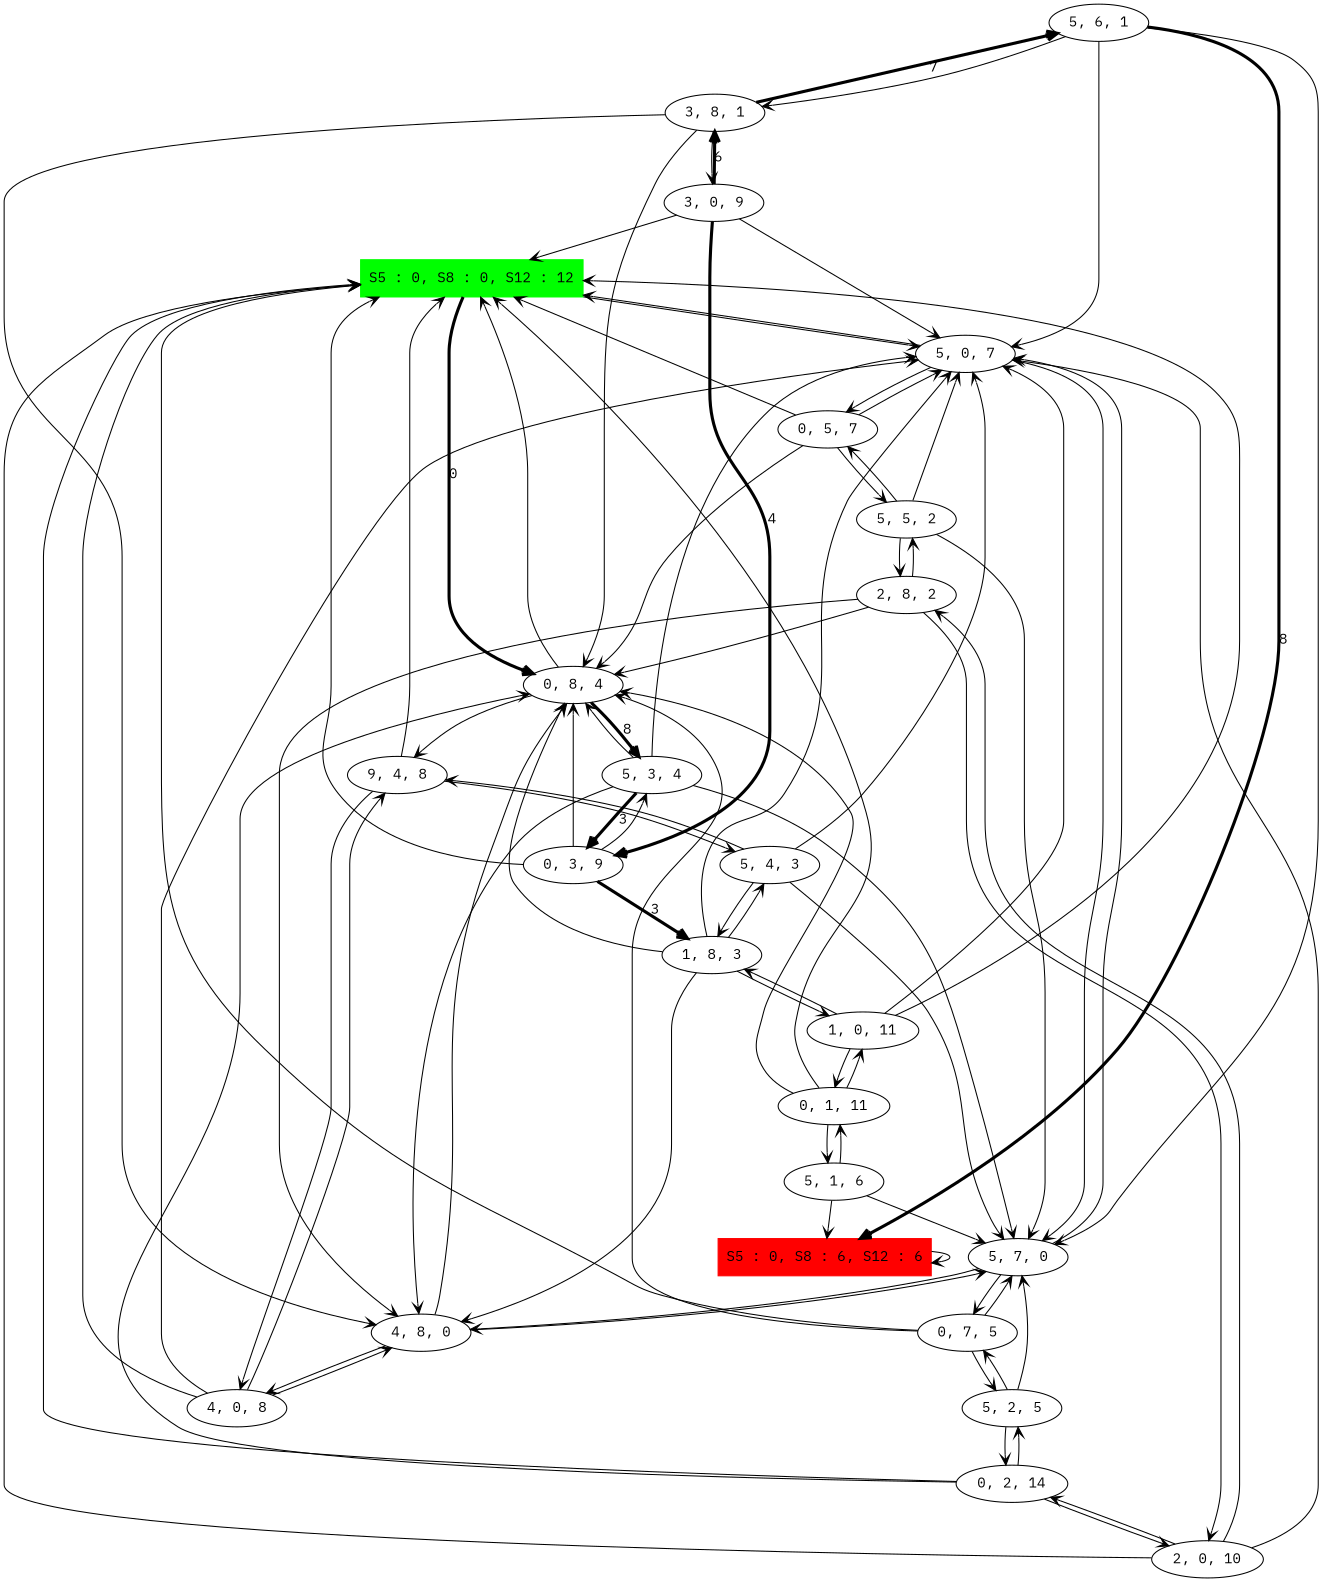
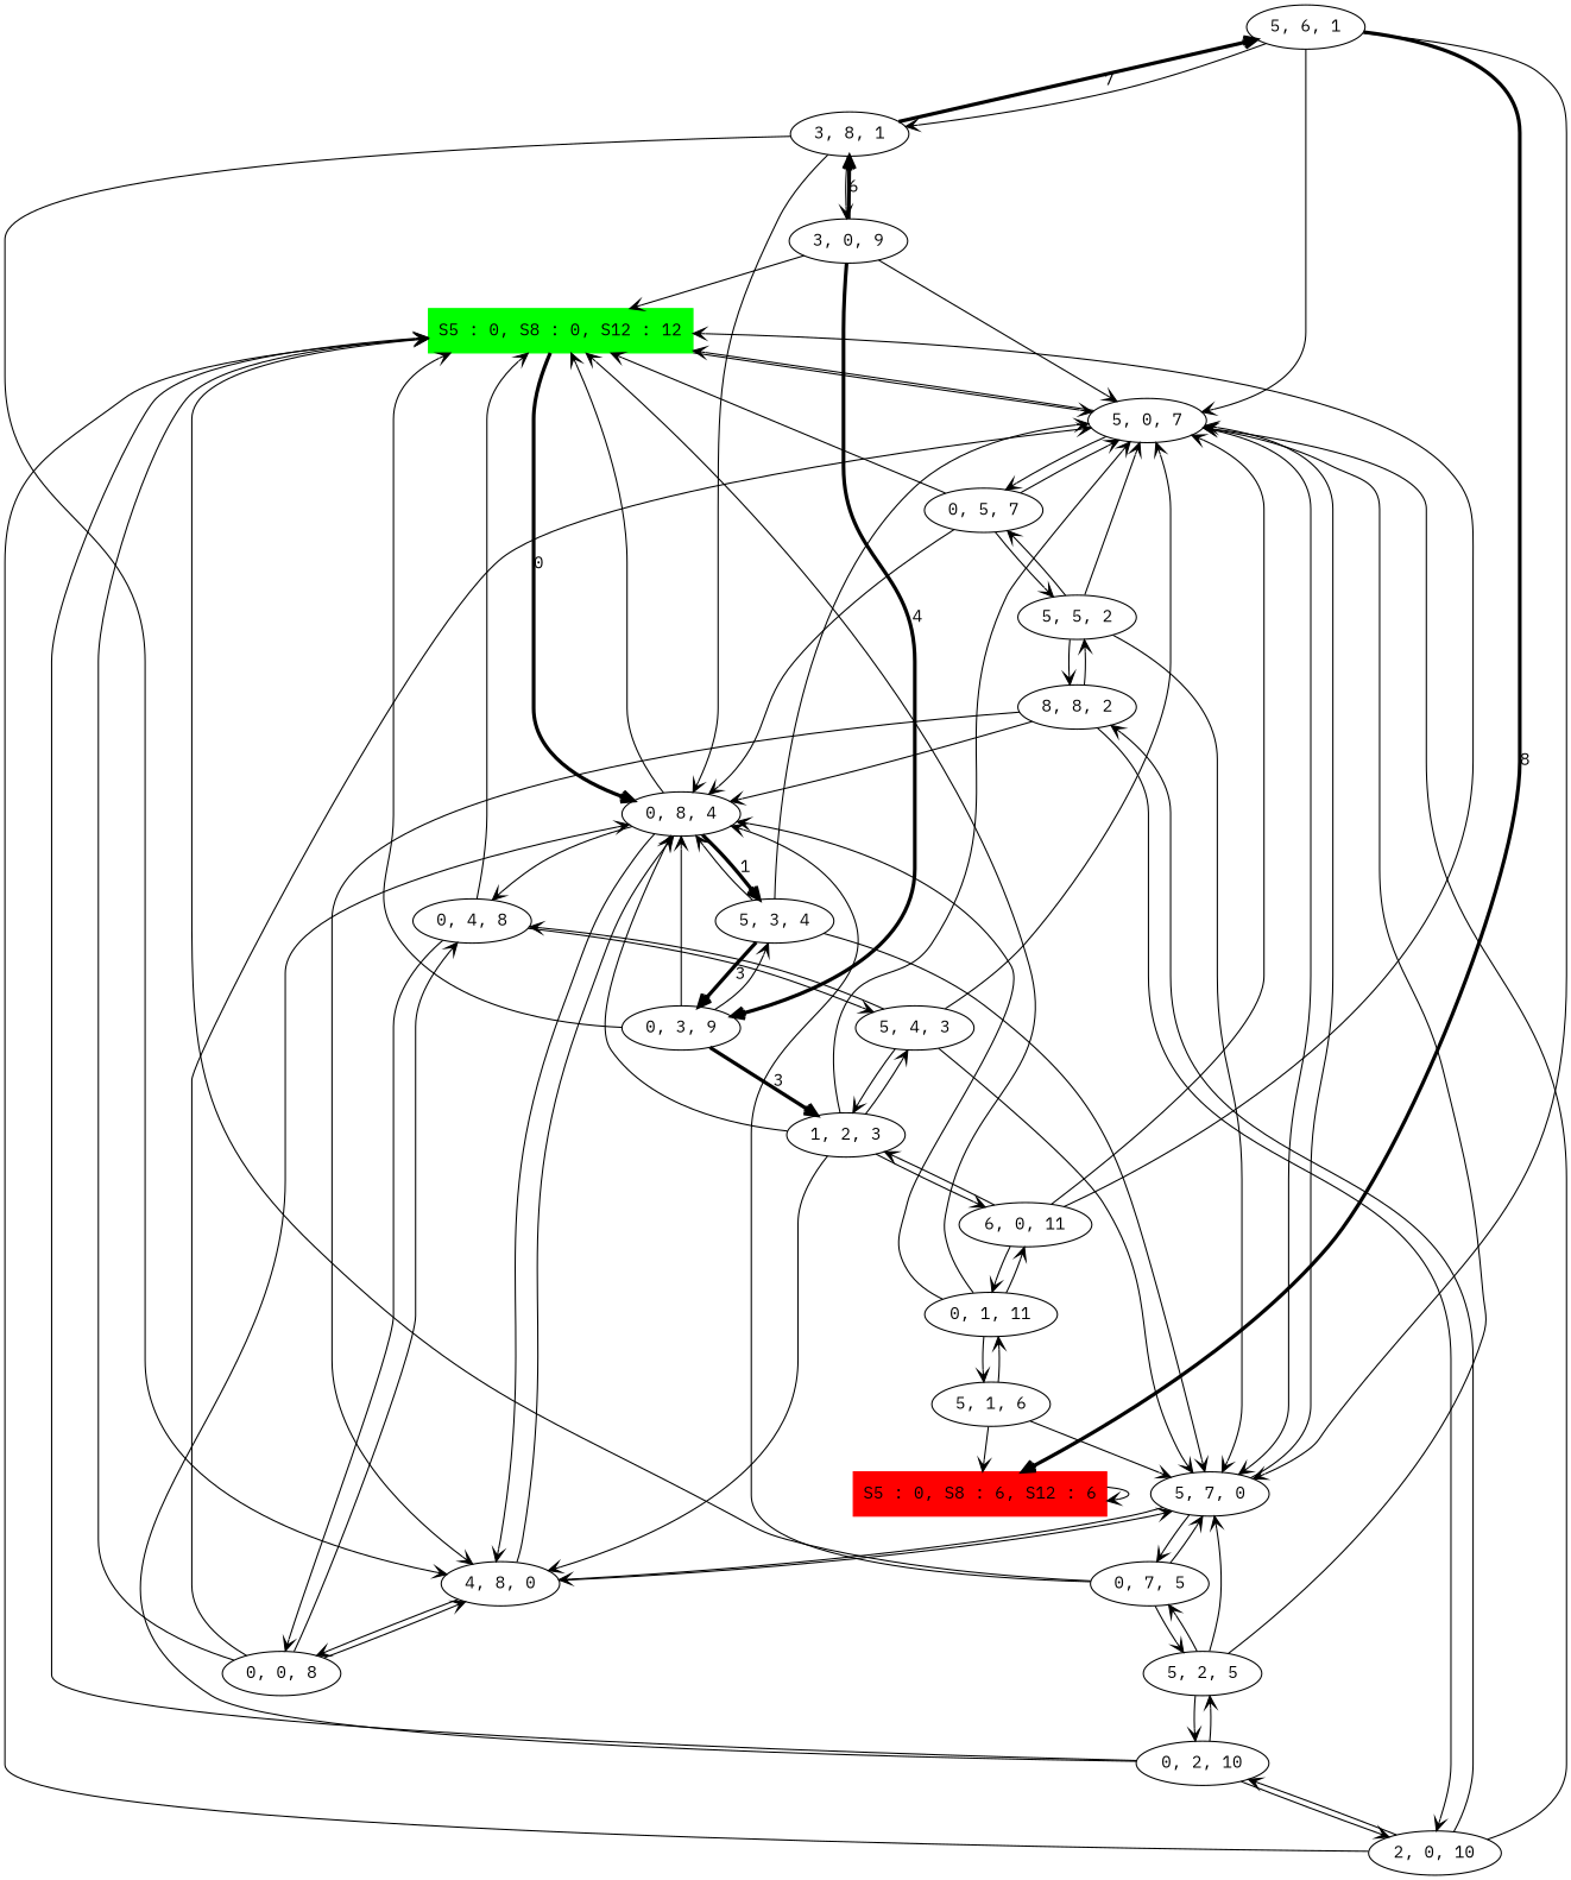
  digraph {
    fontname="IBM Plex Mono"
    node [fontname="IBM Plex Mono"]
    edge [arrowhead=open fontname="IBM Plex Mono"]
    n1 [color=green label="S5 : 0, S8 : 0, S12 : 12" shape=box style=filled]
    "5, 0, 7"
    "0, 8, 4"
    "5, 7, 0"
    "0, 5, 7"
    "5, 3, 4"
    "4, 8, 0"
-   "0, 4, 8" [label="9, 4, 8"]
+   "0, 4, 8"
    n9 [color=red label="S5 : 0, S8 : 6, S12 : 6" shape=box style=filled]
    "0, 7, 5"
    "5, 5, 2"
    "0, 3, 9"
-   "4, 0, 8"
-   "1, 8, 3"
+   "4, 0, 8" [label="0, 0, 8"]
+   "1, 8, 3" [label="1, 2, 3"]
    "5, 2, 5"
    "5, 4, 3"
-   "2, 8, 2"
-   "0, 2, 10" [label="0, 2, 14"]
+   "2, 8, 2" [label="8, 8, 2"]
+   "0, 2, 10"
    "2, 0, 10"
-   "1, 0, 11"
+   "1, 0, 11" [label="6, 0, 11"]
    "0, 1, 11"
    "5, 1, 6"
    "3, 0, 9"
    "3, 8, 1"
    "5, 6, 1"
    n1 -> "5, 0, 7"
    n1 -> "0, 8, 4" [label=0 penwidth=3]
    "5, 0, 7" -> n1
    "5, 0, 7" -> "5, 7, 0"
    "5, 0, 7" -> "0, 5, 7"
    "0, 8, 4" -> n1
-   "0, 8, 4" -> "5, 3, 4" [label=8 penwidth=3]
-   "5, 3, 4" -> "4, 8, 0"
+   "0, 8, 4" -> "5, 3, 4" [label=1 penwidth=3]
+   "0, 8, 4" -> "4, 8, 0"
    "0, 8, 4" -> "0, 4, 8"
    "5, 7, 0" -> "5, 0, 7"
    "5, 7, 0" -> "4, 8, 0"
    "5, 7, 0" -> "0, 7, 5"
    "0, 5, 7" -> n1
    "0, 5, 7" -> "5, 0, 7"
    "0, 5, 7" -> "0, 8, 4"
    "0, 5, 7" -> "5, 5, 2"
    "5, 3, 4" -> "5, 0, 7"
    "5, 3, 4" -> "0, 8, 4"
    "5, 3, 4" -> "5, 7, 0"
    "5, 3, 4" -> "0, 3, 9" [label=3 penwidth=3]
    "4, 8, 0" -> "0, 8, 4"
    "4, 8, 0" -> "5, 7, 0"
    "4, 8, 0" -> "4, 0, 8"
    "0, 4, 8" -> n1
    "0, 4, 8" -> "4, 0, 8"
    "0, 4, 8" -> "5, 4, 3"
    n9 -> n9
    "0, 7, 5" -> n1
    "0, 7, 5" -> "0, 8, 4"
    "0, 7, 5" -> "5, 7, 0"
    "0, 7, 5" -> "5, 2, 5"
    "5, 5, 2" -> "5, 0, 7"
    "5, 5, 2" -> "5, 7, 0"
    "5, 5, 2" -> "0, 5, 7"
    "5, 5, 2" -> "2, 8, 2"
    "0, 3, 9" -> n1
    "0, 3, 9" -> "0, 8, 4"
    "0, 3, 9" -> "5, 3, 4"
    "0, 3, 9" -> "1, 8, 3" [label=3 penwidth=3]
    "4, 0, 8" -> n1
    "4, 0, 8" -> "5, 0, 7"
    "4, 0, 8" -> "4, 8, 0"
    "4, 0, 8" -> "0, 4, 8"
    "1, 8, 3" -> "5, 0, 7"
    "1, 8, 3" -> "0, 8, 4"
    "1, 8, 3" -> "4, 8, 0"
    "1, 8, 3" -> "5, 4, 3"
    "1, 8, 3" -> "1, 0, 11"
+   "5, 2, 5" -> "5, 0, 7"
    "5, 2, 5" -> "5, 7, 0"
    "5, 2, 5" -> "0, 7, 5"
    "5, 2, 5" -> "0, 2, 10"
    "5, 4, 3" -> "5, 0, 7"
    "5, 4, 3" -> "5, 7, 0"
    "5, 4, 3" -> "0, 4, 8"
    "5, 4, 3" -> "1, 8, 3"
    "2, 8, 2" -> "0, 8, 4"
    "2, 8, 2" -> "4, 8, 0"
    "2, 8, 2" -> "5, 5, 2"
    "2, 8, 2" -> "2, 0, 10"
    "0, 2, 10" -> n1
    "0, 2, 10" -> "0, 8, 4"
    "0, 2, 10" -> "5, 2, 5"
    "0, 2, 10" -> "2, 0, 10"
    "2, 0, 10" -> n1
    "2, 0, 10" -> "5, 0, 7"
    "2, 0, 10" -> "2, 8, 2"
    "2, 0, 10" -> "0, 2, 10"
    "1, 0, 11" -> n1
    "1, 0, 11" -> "5, 0, 7"
    "1, 0, 11" -> "1, 8, 3"
    "1, 0, 11" -> "0, 1, 11"
    "0, 1, 11" -> n1
    "0, 1, 11" -> "0, 8, 4"
    "0, 1, 11" -> "1, 0, 11"
    "0, 1, 11" -> "5, 1, 6"
    "5, 1, 6" -> "5, 7, 0"
    "5, 1, 6" -> n9
    "5, 1, 6" -> "0, 1, 11"
    "3, 0, 9" -> n1
    "3, 0, 9" -> "5, 0, 7"
    "3, 0, 9" -> "0, 3, 9" [label=4 penwidth=3]
    "3, 0, 9" -> "3, 8, 1" [label=6 penwidth=3]
    "3, 8, 1" -> "0, 8, 4"
    "3, 8, 1" -> "4, 8, 0"
    "3, 8, 1" -> "3, 0, 9"
    "3, 8, 1" -> "5, 6, 1" [label=7 penwidth=3]
    "5, 6, 1" -> "5, 0, 7"
    "5, 6, 1" -> "5, 7, 0"
    "5, 6, 1" -> n9 [label=8 penwidth=3]
    "5, 6, 1" -> "3, 8, 1"
  }
